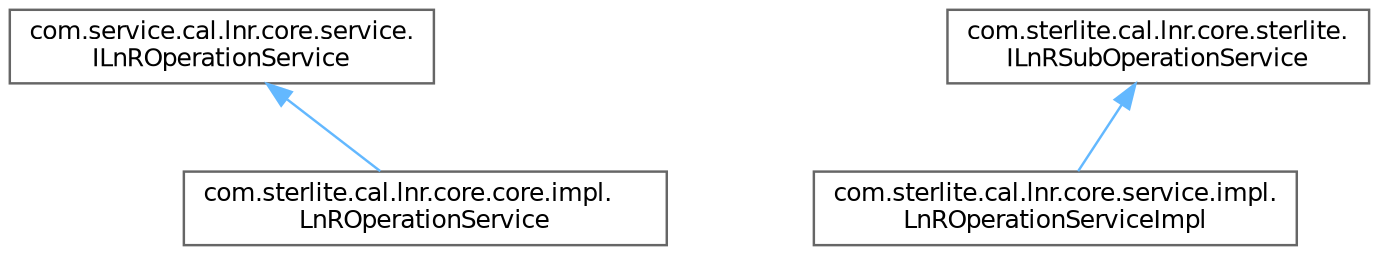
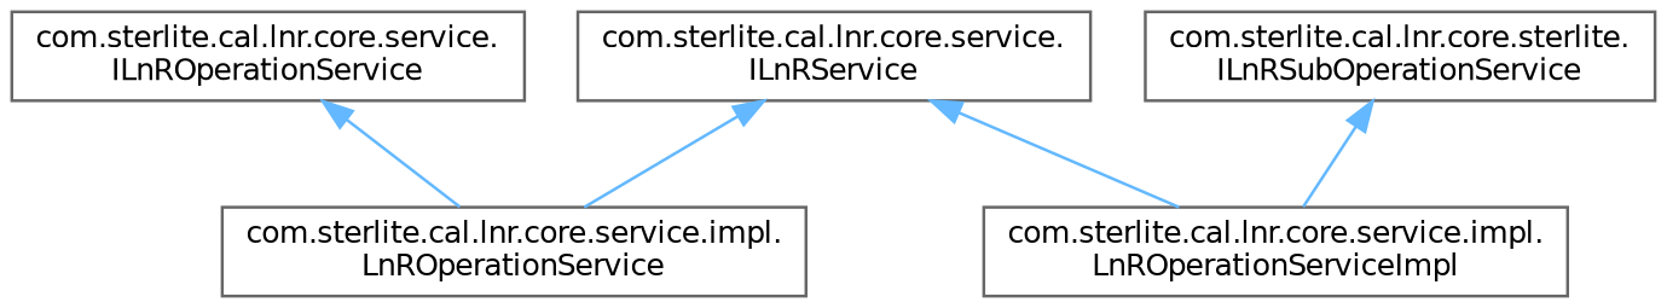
  digraph {
    rankdir=TB
    node [color=grey40 fillcolor=white fontname=Helvetica fontsize=10 shape=box style=filled]
    edge [color=steelblue1 dir=back fontname=Helvetica fontsize=10 labelfontname=Helvetica labelfontsize=10 style=solid]
-   n1 [height=0.2 label="com.service.cal.lnr.core.service.\lILnROperationService" width=0.4]
-   n2 [height=0.2 label="com.sterlite.cal.lnr.core.core.impl.\lLnROperationService" width=0.4]
+   n1 [height=0.2 label="com.sterlite.cal.lnr.core.service.\lILnROperationService" width=0.4]
+   n2 [height=0.2 label="com.sterlite.cal.lnr.core.service.impl.\lLnROperationService" width=0.4]
+   n3 [height=0.2 label="com.sterlite.cal.lnr.core.service.\lILnRService" width=0.4]
    n4 [height=0.2 label="com.sterlite.cal.lnr.core.service.impl.\lLnROperationServiceImpl" width=0.4]
    n5 [height=0.2 label="com.sterlite.cal.lnr.core.sterlite.\lILnRSubOperationService" width=0.4]
    n1 -> n2
+   n3 -> n2
+   n3 -> n4
    n5 -> n4
  }
